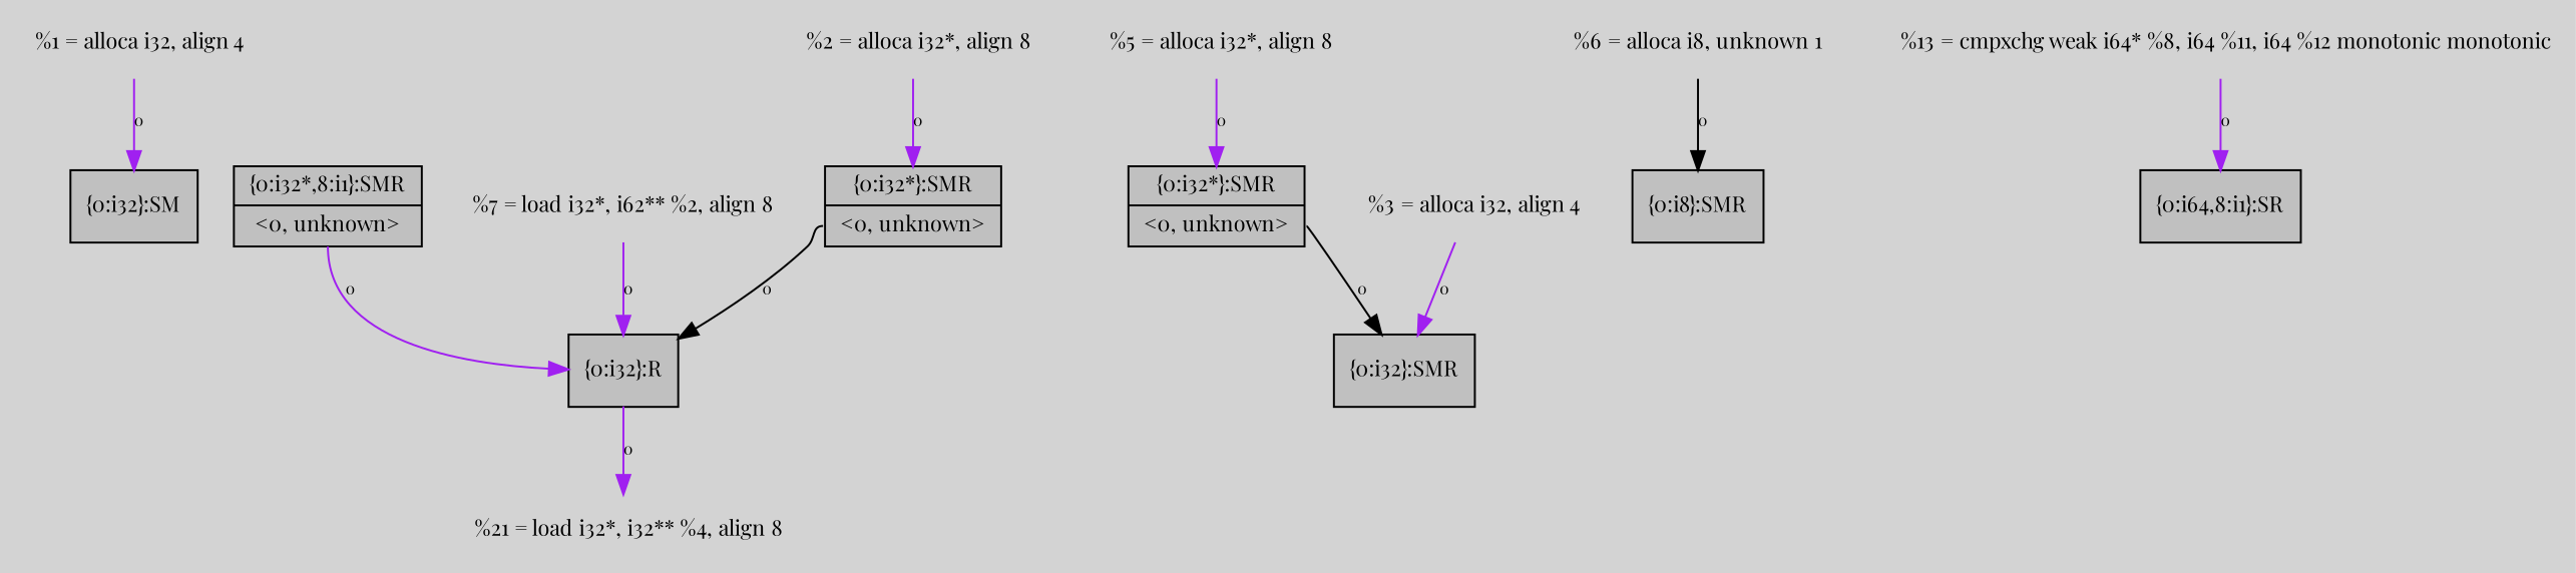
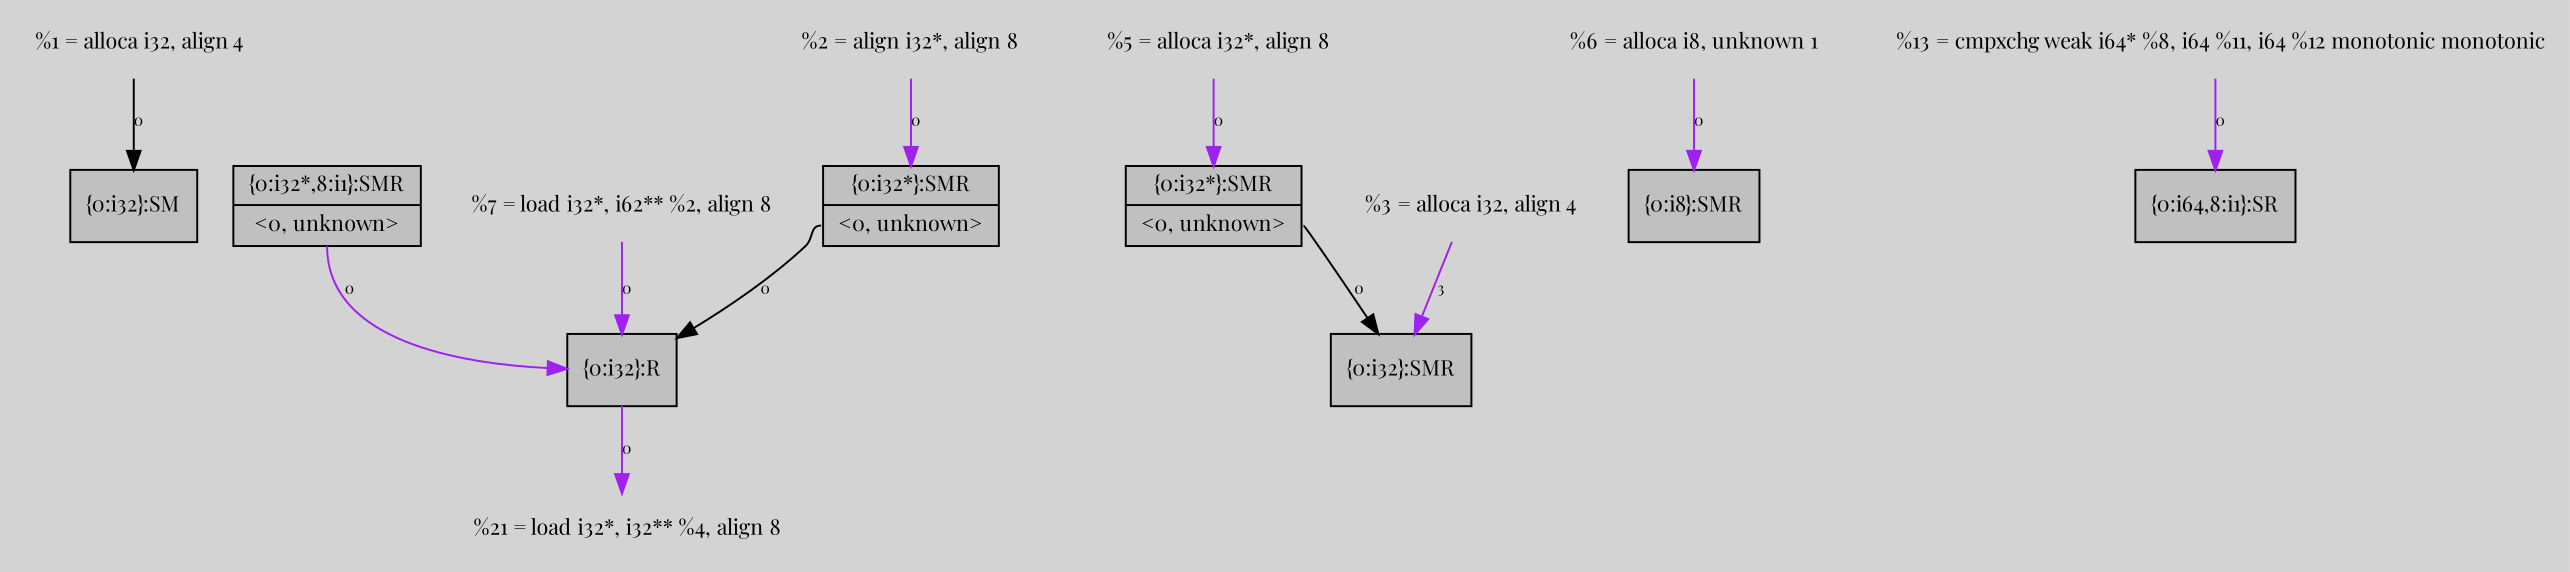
  digraph {
    bgcolor=lightgray
    fontname="Playfair Display"
    node [fontname="Playfair Display" fontsize=11 shape=record]
    edge [arrowtail=tee fontname="Playfair Display" fontsize=8 color=purple]
    n1 [fillcolor=gray label="{\{0:i32\}:SM}" style=filled]
    n2 [fillcolor=gray label="{\{0:i32*\}:SMR|{<s0>\<0, unknown\>}}" style=filled]
    n3 [fillcolor=gray label="{\{0:i32\}:R}" style=filled]
    n4 [label="  %21 = load i32*, i32** %4, align 8" shape=plaintext]
    n5 [fillcolor=gray label="{\{0:i32\}:SMR}" style=filled]
    n6 [fillcolor=gray label="{\{0:i32*,8:i1\}:SMR|{<s0>\<0, unknown\>}}" style=filled]
    n7 [fillcolor=gray label="{\{0:i32*\}:SMR|{<s0>\<0, unknown\>}}" style=filled]
    n8 [fillcolor=gray label="{\{0:i8\}:SMR}" style=filled]
    n9 [fillcolor=gray label="{\{0:i64,8:i1\}:SR}" style=filled]
    n10 [label="  %3 = alloca i32, align 4" shape=plaintext]
    n11 [label="%7 = load i32*, i62** %2, align 8" shape=plaintext]
    n12 [label="  %1 = alloca i32, align 4" shape=plaintext]
-   n13 [label="  %2 = alloca i32*, align 8" shape=plaintext]
+   n13 [label="%2 = align i32*, align 8" shape=plaintext]
    n14 [label="  %13 = cmpxchg weak i64* %8, i64 %11, i64 %12 monotonic monotonic" shape=plaintext]
    n15 [label="  %5 = alloca i32*, align 8" shape=plaintext]
    n16 [label="%6 = alloca i8, unknown 1" shape=plaintext]
    n2 -> n3 [label=0 tailport=s0 color=""]
    n3 -> n4 [label=0]
    n6 -> n3 [label=0 tailport=s0]
    n7 -> n5 [label=0 tailport=s0 color=""]
-   n10 -> n5 [label=0]
+   n10 -> n5 [label=3]
    n11 -> n3 [label=0]
-   n12 -> n1 [label=0]
+   n12 -> n1 [color=black label=0]
    n13 -> n2 [label=0]
    n14 -> n9 [label=0]
    n15 -> n7 [label=0]
-   n16 -> n8 [color=black label=0]
+   n16 -> n8 [label=0]
  }
